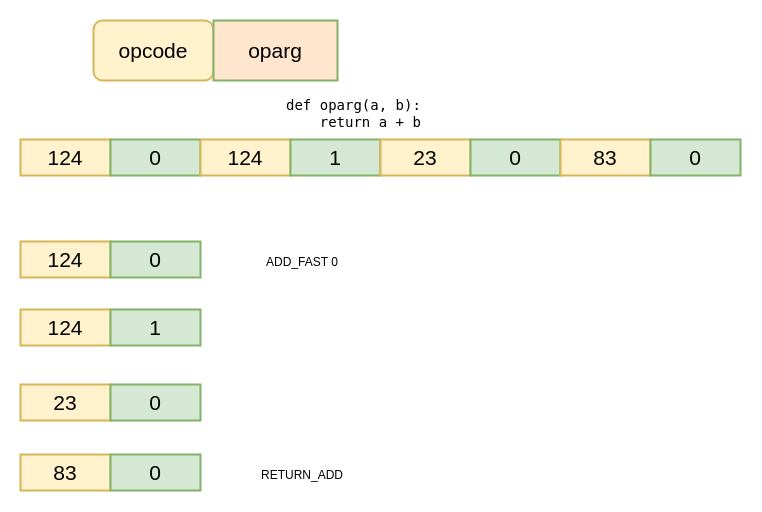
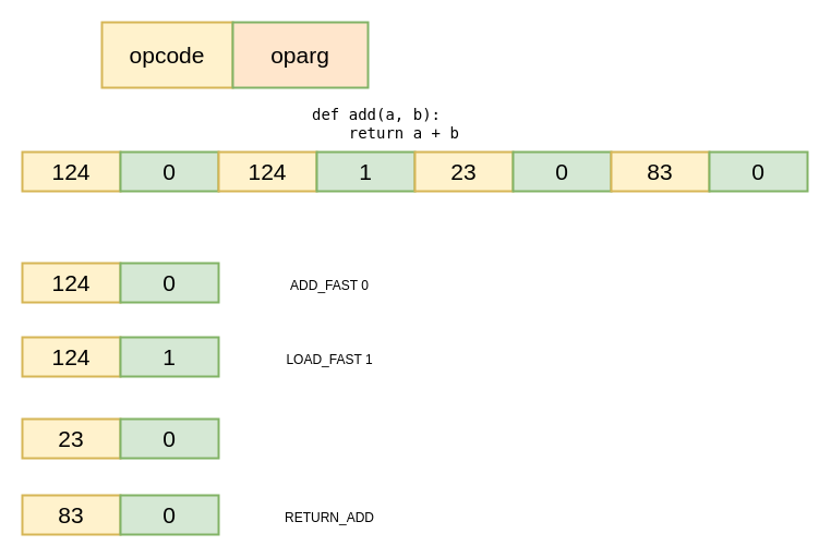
  <mxCell id="0" />
  <mxCell id="1" parent="0" />
- <mxCell id="2" value="opcode" style="whiteSpace=wrap;html=1;strokeWidth=2;fontSize=21;fillColor=#fff2cc;strokeColor=#d6b656;rounded=1;" vertex="1" parent="1"><mxGeometry x="93" y="20" width="120" height="60" as="geometry" /></mxCell>
+ <mxCell id="2" value="opcode" style="rounded=0;whiteSpace=wrap;html=1;strokeWidth=2;fontSize=21;fillColor=#fff2cc;strokeColor=#d6b656;" vertex="1" parent="1"><mxGeometry x="93" y="20" width="120" height="60" as="geometry" /></mxCell>
  <mxCell id="3" value="oparg" style="rounded=0;whiteSpace=wrap;html=1;strokeWidth=2;fontSize=21;fillColor=#ffe6cc;strokeColor=#82b366;" vertex="1" parent="1"><mxGeometry x="213" y="20" width="124" height="60" as="geometry" /></mxCell>
  <mxCell id="4" value="124" style="rounded=0;whiteSpace=wrap;html=1;strokeWidth=2;fontSize=21;fillColor=#fff2cc;strokeColor=#d6b656;" vertex="1" parent="1"><mxGeometry x="20" y="139" width="90" height="36" as="geometry" /></mxCell>
  <mxCell id="5" value="0" style="rounded=0;whiteSpace=wrap;html=1;strokeWidth=2;fontSize=21;fillColor=#d5e8d4;strokeColor=#82b366;" vertex="1" parent="1"><mxGeometry x="110" y="139" width="90" height="36" as="geometry" /></mxCell>
  <mxCell id="6" value="124" style="rounded=0;whiteSpace=wrap;html=1;strokeWidth=2;fontSize=21;fillColor=#fff2cc;strokeColor=#d6b656;" vertex="1" parent="1"><mxGeometry x="200" y="139" width="90" height="36" as="geometry" /></mxCell>
  <mxCell id="7" value="1" style="rounded=0;whiteSpace=wrap;html=1;strokeWidth=2;fontSize=21;fillColor=#d5e8d4;strokeColor=#82b366;" vertex="1" parent="1"><mxGeometry x="290" y="139" width="90" height="36" as="geometry" /></mxCell>
  <mxCell id="8" value="23" style="rounded=0;whiteSpace=wrap;html=1;strokeWidth=2;fontSize=21;fillColor=#fff2cc;strokeColor=#d6b656;" vertex="1" parent="1"><mxGeometry x="380" y="139" width="90" height="36" as="geometry" /></mxCell>
  <mxCell id="9" value="0" style="rounded=0;whiteSpace=wrap;html=1;strokeWidth=2;fontSize=21;fillColor=#d5e8d4;strokeColor=#82b366;" vertex="1" parent="1"><mxGeometry x="470" y="139" width="90" height="36" as="geometry" /></mxCell>
  <mxCell id="10" value="83" style="rounded=0;whiteSpace=wrap;html=1;strokeWidth=2;fontSize=21;fillColor=#fff2cc;strokeColor=#d6b656;" vertex="1" parent="1"><mxGeometry x="560" y="139" width="90" height="36" as="geometry" /></mxCell>
  <mxCell id="11" value="0" style="rounded=0;whiteSpace=wrap;html=1;strokeWidth=2;fontSize=21;fillColor=#d5e8d4;strokeColor=#82b366;" vertex="1" parent="1"><mxGeometry x="650" y="139" width="90" height="36" as="geometry" /></mxCell>
- <mxCell id="12" value="&lt;meta charset=&quot;utf-8&quot; style=&quot;font-size: 14px;&quot;&gt;&lt;div class=&quot;mp-block-code-container&quot; style=&quot;font-size: 14px;&quot;&gt;&lt;pre style=&quot;overflow: hidden; font-size: 14px;&quot; class=&quot;mp-block-code-wrapper language-python&quot; data-indent=&quot;0&quot; data-autowrap=&quot;true&quot; data-lang=&quot;python&quot; data-title=&quot;&quot; spellcheck=&quot;false&quot;&gt;&lt;div style=&quot;overflow: auto; font-size: 14px;&quot; class=&quot;mp-block-code-content mp-block-code-content-auto-wrap&quot;&gt;&lt;div data-text-content=&quot;def add(a, b):&quot; class=&quot;mp-block-code-line&quot; style=&quot;font-size: 14px;&quot;&gt;&lt;span class=&quot;mp-block-code-line-content&quot; style=&quot;font-size: 14px;&quot;&gt;def oparg(a, b):&lt;/span&gt;&lt;/div&gt;&lt;div data-text-content=&quot;return a + b&quot; class=&quot;mp-block-code-line&quot; style=&quot;font-size: 14px;&quot;&gt;&lt;span class=&quot;mp-block-code-line-content&quot; style=&quot;font-size: 14px;&quot;&gt;    return a + b&lt;/span&gt;&lt;/div&gt;&lt;/div&gt;&lt;/pre&gt;&lt;/div&gt;&lt;span class=&quot;mp-morpho-clipboard-doc-data&quot; data-morpho-doc-data=&quot;{&amp;quot;token&amp;quot;:&amp;quot;eyJhbGciOiJkaXIiLCJlbmMiOiJBMjU2R0NNIiwiYXBwSWQiOjEsInVpZCI6IlJmQnhMU25WYWMiLCJkb2NJZCI6IjZualM5UHlEN0pNSWIxIn0..HtIISM3Xu73jL1M5.cAUEIq9rWZNWHk-9vG3Ll034DTMDKHD9aAFG1nXJhQY_-1K-3qudW-VGhdsC_QPGJ6adHDOAmm4RJgJBeiJlLe7ivg77IEm0PreDHelebE0Su2v_QivwWForbva7rJNezUGUJu_WFTd44-WtMQYQ3chcsaRKdZcUmPtzsJgTV4RLSMeLBGtx2GO5p9ahzTNR1wCFHe9v74aKPHv--OMsMgBqBg.4p_wrb0RmknmywBqqOuD8g&amp;quot;}&quot; style=&quot;font-size: 14px;&quot;&gt;&lt;/span&gt;" style="text;whiteSpace=wrap;html=1;fontSize=14;" vertex="1" parent="1"><mxGeometry x="284" y="76" width="143" height="75" as="geometry" /></mxCell>
+ <mxCell id="12" value="&lt;meta charset=&quot;utf-8&quot; style=&quot;font-size: 14px;&quot;&gt;&lt;div class=&quot;mp-block-code-container&quot; style=&quot;font-size: 14px;&quot;&gt;&lt;pre style=&quot;overflow: hidden; font-size: 14px;&quot; class=&quot;mp-block-code-wrapper language-python&quot; data-indent=&quot;0&quot; data-autowrap=&quot;true&quot; data-lang=&quot;python&quot; data-title=&quot;&quot; spellcheck=&quot;false&quot;&gt;&lt;div style=&quot;overflow: auto; font-size: 14px;&quot; class=&quot;mp-block-code-content mp-block-code-content-auto-wrap&quot;&gt;&lt;div data-text-content=&quot;def add(a, b):&quot; class=&quot;mp-block-code-line&quot; style=&quot;font-size: 14px;&quot;&gt;&lt;span class=&quot;mp-block-code-line-content&quot; style=&quot;font-size: 14px;&quot;&gt;def add(a, b):&lt;/span&gt;&lt;/div&gt;&lt;div data-text-content=&quot;return a + b&quot; class=&quot;mp-block-code-line&quot; style=&quot;font-size: 14px;&quot;&gt;&lt;span class=&quot;mp-block-code-line-content&quot; style=&quot;font-size: 14px;&quot;&gt;    return a + b&lt;/span&gt;&lt;/div&gt;&lt;/div&gt;&lt;/pre&gt;&lt;/div&gt;&lt;span class=&quot;mp-morpho-clipboard-doc-data&quot; data-morpho-doc-data=&quot;{&amp;quot;token&amp;quot;:&amp;quot;eyJhbGciOiJkaXIiLCJlbmMiOiJBMjU2R0NNIiwiYXBwSWQiOjEsInVpZCI6IlJmQnhMU25WYWMiLCJkb2NJZCI6IjZualM5UHlEN0pNSWIxIn0..HtIISM3Xu73jL1M5.cAUEIq9rWZNWHk-9vG3Ll034DTMDKHD9aAFG1nXJhQY_-1K-3qudW-VGhdsC_QPGJ6adHDOAmm4RJgJBeiJlLe7ivg77IEm0PreDHelebE0Su2v_QivwWForbva7rJNezUGUJu_WFTd44-WtMQYQ3chcsaRKdZcUmPtzsJgTV4RLSMeLBGtx2GO5p9ahzTNR1wCFHe9v74aKPHv--OMsMgBqBg.4p_wrb0RmknmywBqqOuD8g&amp;quot;}&quot; style=&quot;font-size: 14px;&quot;&gt;&lt;/span&gt;" style="text;whiteSpace=wrap;html=1;fontSize=14;" vertex="1" parent="1"><mxGeometry x="284" y="76" width="143" height="75" as="geometry" /></mxCell>
  <mxCell id="13" value="124" style="rounded=0;whiteSpace=wrap;html=1;strokeWidth=2;fontSize=21;fillColor=#fff2cc;strokeColor=#d6b656;" vertex="1" parent="1"><mxGeometry x="20" y="241" width="90" height="36" as="geometry" /></mxCell>
  <mxCell id="14" value="0" style="rounded=0;whiteSpace=wrap;html=1;strokeWidth=2;fontSize=21;fillColor=#d5e8d4;strokeColor=#82b366;" vertex="1" parent="1"><mxGeometry x="110" y="241" width="90" height="36" as="geometry" /></mxCell>
  <mxCell id="15" value="ADD_FAST 0" style="text;html=1;strokeColor=none;fillColor=none;align=center;verticalAlign=middle;whiteSpace=wrap;rounded=0;" vertex="1" parent="1"><mxGeometry x="247" y="247" width="110" height="30" as="geometry" /></mxCell>
  <mxCell id="16" value="124" style="rounded=0;whiteSpace=wrap;html=1;strokeWidth=2;fontSize=21;fillColor=#fff2cc;strokeColor=#d6b656;" vertex="1" parent="1"><mxGeometry x="20" y="309" width="90" height="36" as="geometry" /></mxCell>
  <mxCell id="17" value="1" style="rounded=0;whiteSpace=wrap;html=1;strokeWidth=2;fontSize=21;fillColor=#d5e8d4;strokeColor=#82b366;" vertex="1" parent="1"><mxGeometry x="110" y="309" width="90" height="36" as="geometry" /></mxCell>
+ <mxCell id="18" value="LOAD_FAST 1" style="text;html=1;strokeColor=none;fillColor=none;align=center;verticalAlign=middle;whiteSpace=wrap;rounded=0;" vertex="1" parent="1"><mxGeometry x="247" y="315" width="110" height="30" as="geometry" /></mxCell>
  <mxCell id="19" value="23" style="rounded=0;whiteSpace=wrap;html=1;strokeWidth=2;fontSize=21;fillColor=#fff2cc;strokeColor=#d6b656;" vertex="1" parent="1"><mxGeometry x="20" y="384" width="90" height="36" as="geometry" /></mxCell>
  <mxCell id="20" value="0" style="rounded=0;whiteSpace=wrap;html=1;strokeWidth=2;fontSize=21;fillColor=#d5e8d4;strokeColor=#82b366;" vertex="1" parent="1"><mxGeometry x="110" y="384" width="90" height="36" as="geometry" /></mxCell>
  <mxCell id="21" value="83" style="rounded=0;whiteSpace=wrap;html=1;strokeWidth=2;fontSize=21;fillColor=#fff2cc;strokeColor=#d6b656;" vertex="1" parent="1"><mxGeometry x="20" y="454" width="90" height="36" as="geometry" /></mxCell>
  <mxCell id="22" value="0" style="rounded=0;whiteSpace=wrap;html=1;strokeWidth=2;fontSize=21;fillColor=#d5e8d4;strokeColor=#82b366;" vertex="1" parent="1"><mxGeometry x="110" y="454" width="90" height="36" as="geometry" /></mxCell>
  <mxCell id="23" value="RETURN_ADD" style="text;html=1;strokeColor=none;fillColor=none;align=center;verticalAlign=middle;whiteSpace=wrap;rounded=0;" vertex="1" parent="1"><mxGeometry x="247" y="460" width="110" height="30" as="geometry" /></mxCell>
